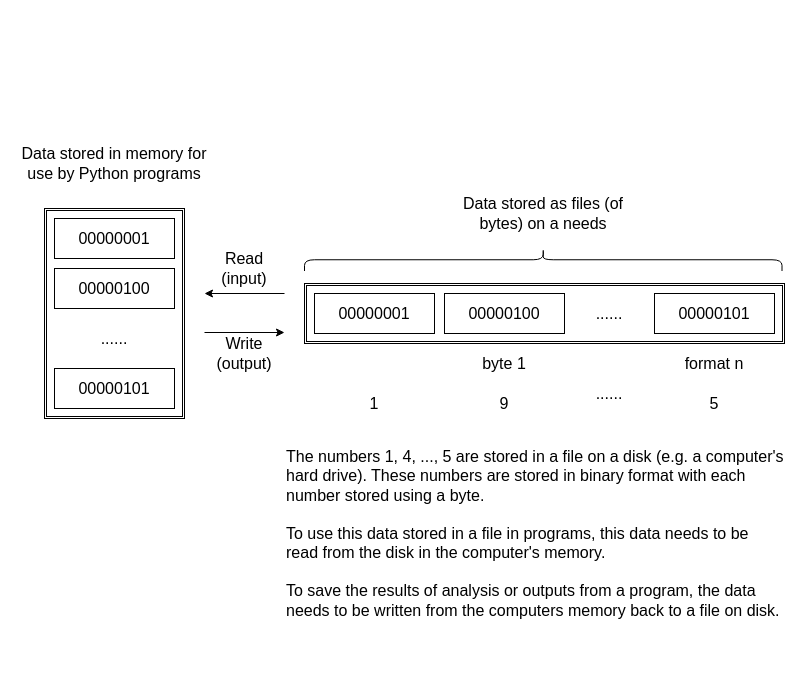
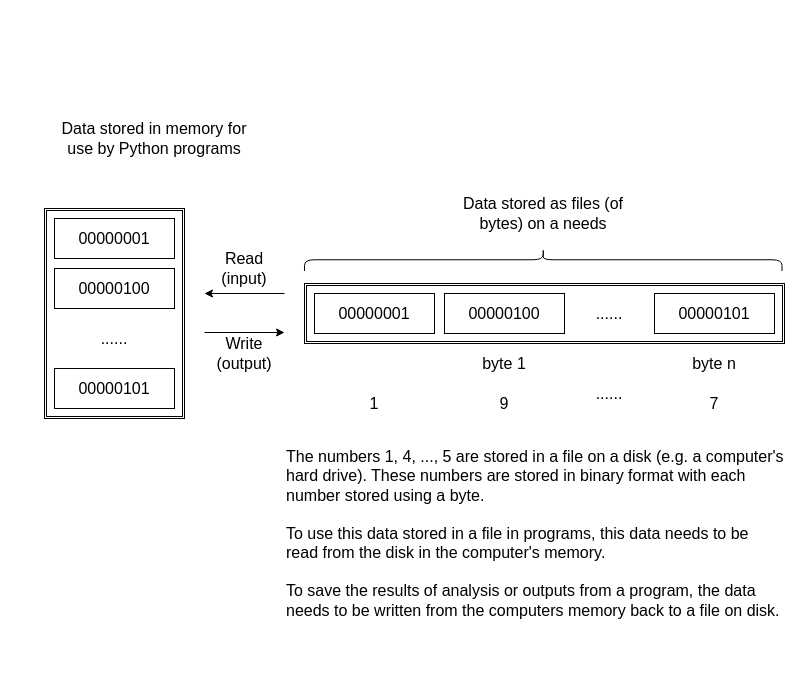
  <mxCell id="0" />
  <mxCell id="1" parent="0" />
  <mxCell id="2" value="" style="shape=ext;double=1;rounded=0;whiteSpace=wrap;html=1;fontSize=16;strokeColor=default;fillColor=none;" vertex="1" parent="1"><mxGeometry x="304" y="283" width="480" height="60" as="geometry" /></mxCell>
  <mxCell id="3" value="&lt;font style=&quot;font-size: 16px&quot;&gt;00000001&lt;/font&gt;" style="text;html=1;align=center;verticalAlign=middle;whiteSpace=wrap;rounded=0;strokeColor=default;" vertex="1" parent="1"><mxGeometry x="314" y="293" width="120" height="40" as="geometry" /></mxCell>
  <mxCell id="4" value="&lt;font style=&quot;font-size: 16px&quot;&gt;00000100&lt;/font&gt;" style="text;html=1;align=center;verticalAlign=middle;whiteSpace=wrap;rounded=0;strokeColor=default;" vertex="1" parent="1"><mxGeometry x="444" y="293" width="120" height="40" as="geometry" /></mxCell>
  <mxCell id="5" value="&lt;font style=&quot;font-size: 16px&quot;&gt;00000101&lt;/font&gt;" style="text;html=1;align=center;verticalAlign=middle;whiteSpace=wrap;rounded=0;strokeColor=default;" vertex="1" parent="1"><mxGeometry x="654" y="293" width="120" height="40" as="geometry" /></mxCell>
  <mxCell id="6" value="&lt;font style=&quot;font-size: 16px&quot;&gt;1&lt;/font&gt;" style="text;html=1;align=center;verticalAlign=middle;whiteSpace=wrap;rounded=0;strokeColor=none;" vertex="1" parent="1"><mxGeometry x="314" y="383" width="120" height="40" as="geometry" /></mxCell>
  <mxCell id="7" value="&lt;span style=&quot;font-size: 16px&quot;&gt;9&lt;/span&gt;" style="text;html=1;align=center;verticalAlign=middle;whiteSpace=wrap;rounded=0;strokeColor=none;" vertex="1" parent="1"><mxGeometry x="444" y="383" width="120" height="40" as="geometry" /></mxCell>
- <mxCell id="8" value="&lt;font style=&quot;font-size: 16px&quot;&gt;5&lt;/font&gt;" style="text;html=1;align=center;verticalAlign=middle;whiteSpace=wrap;rounded=0;strokeColor=none;" vertex="1" parent="1"><mxGeometry x="654" y="383" width="120" height="40" as="geometry" /></mxCell>
+ <mxCell id="8" value="&lt;font style=&quot;font-size: 16px&quot;&gt;7&lt;/font&gt;" style="text;html=1;align=center;verticalAlign=middle;whiteSpace=wrap;rounded=0;strokeColor=none;" vertex="1" parent="1"><mxGeometry x="654" y="383" width="120" height="40" as="geometry" /></mxCell>
  <mxCell id="9" value="&lt;font style=&quot;font-size: 16px&quot;&gt;......&lt;/font&gt;&lt;span style=&quot;color: rgba(0 , 0 , 0 , 0) ; font-family: monospace ; font-size: 0px&quot;&gt;%3CmxGraphModel%3E%3Croot%3E%3CmxCell%20id%3D%220%22%2F%3E%3CmxCell%20id%3D%221%22%20parent%3D%220%22%2F%3E%3CmxCell%20id%3D%222%22%20value%3D%22%26lt%3Bfont%20style%3D%26quot%3Bfont-size%3A%2016px%26quot%3B%26gt%3B00000001%26lt%3B%2Ffont%26gt%3B%22%20style%3D%22text%3Bhtml%3D1%3Balign%3Dcenter%3BverticalAlign%3Dmiddle%3BwhiteSpace%3Dwrap%3Brounded%3D0%3BstrokeColor%3Ddefault%3B%22%20vertex%3D%221%22%20parent%3D%221%22%3E%3CmxGeometry%20x%3D%22320%22%20y%3D%22280%22%20width%3D%22120%22%20height%3D%2240%22%20as%3D%22geometry%22%2F%3E%3C%2FmxCell%3E%3C%2Froot%3E%3C%2FmxGraphModel%3E&lt;/span&gt;" style="text;html=1;align=center;verticalAlign=middle;whiteSpace=wrap;rounded=0;strokeColor=none;" vertex="1" parent="1"><mxGeometry x="574" y="293" width="70" height="40" as="geometry" /></mxCell>
  <mxCell id="10" value="&lt;font style=&quot;font-size: 16px&quot;&gt;......&lt;/font&gt;&lt;span style=&quot;color: rgba(0 , 0 , 0 , 0) ; font-family: monospace ; font-size: 0px&quot;&gt;%3CmxGraphModel%3E%3Croot%3E%3CmxCell%20id%3D%220%22%2F%3E%3CmxCell%20id%3D%221%22%20parent%3D%220%22%2F%3E%3CmxCell%20id%3D%222%22%20value%3D%22%26lt%3Bfont%20style%3D%26quot%3Bfont-size%3A%2016px%26quot%3B%26gt%3B00000001%26lt%3B%2Ffont%26gt%3B%22%20style%3D%22text%3Bhtml%3D1%3Balign%3Dcenter%3BverticalAlign%3Dmiddle%3BwhiteSpace%3Dwrap%3Brounded%3D0%3BstrokeColor%3Ddefault%3B%22%20vertex%3D%221%22%20parent%3D%221%22%3E%3CmxGeometry%20x%3D%22320%22%20y%3D%22280%22%20width%3D%22120%22%20height%3D%2240%22%20as%3D%22geometry%22%2F%3E%3C%2FmxCell%3E%3C%2Froot%3E%3C%2FmxGraphModel%3E&lt;/span&gt;" style="text;html=1;align=center;verticalAlign=middle;whiteSpace=wrap;rounded=0;strokeColor=none;" vertex="1" parent="1"><mxGeometry x="574" y="373" width="70" height="40" as="geometry" /></mxCell>
  <mxCell id="11" value="&lt;span style=&quot;font-size: 16px&quot;&gt;byte 1&lt;/span&gt;" style="text;html=1;align=center;verticalAlign=middle;whiteSpace=wrap;rounded=0;strokeColor=none;" vertex="1" parent="1"><mxGeometry x="444" y="343" width="120" height="40" as="geometry" /></mxCell>
- <mxCell id="12" value="&lt;span style=&quot;font-size: 16px&quot;&gt;format n&lt;/span&gt;" style="text;html=1;align=center;verticalAlign=middle;whiteSpace=wrap;rounded=0;strokeColor=none;" vertex="1" parent="1"><mxGeometry x="654" y="343" width="120" height="40" as="geometry" /></mxCell>
+ <mxCell id="12" value="&lt;span style=&quot;font-size: 16px&quot;&gt;byte n&lt;/span&gt;" style="text;html=1;align=center;verticalAlign=middle;whiteSpace=wrap;rounded=0;strokeColor=none;" vertex="1" parent="1"><mxGeometry x="654" y="343" width="120" height="40" as="geometry" /></mxCell>
  <mxCell id="13" value="" style="shape=curlyBracket;whiteSpace=wrap;html=1;rounded=1;flipH=1;fontSize=16;strokeColor=default;rotation=-90;" vertex="1" parent="1"><mxGeometry x="531.5" y="20.5" width="22.5" height="477.5" as="geometry" /></mxCell>
  <mxCell id="14" value="&lt;span style=&quot;font-size: 16px&quot;&gt;Data stored as files (of bytes) on a needs&lt;/span&gt;" style="text;html=1;align=center;verticalAlign=middle;whiteSpace=wrap;rounded=0;strokeColor=none;" vertex="1" parent="1"><mxGeometry x="449" y="183" width="187.5" height="60" as="geometry" /></mxCell>
  <mxCell id="15" value="&lt;font style=&quot;font-size: 16px&quot;&gt;00000001&lt;/font&gt;" style="text;html=1;align=center;verticalAlign=middle;whiteSpace=wrap;rounded=0;strokeColor=default;" vertex="1" parent="1"><mxGeometry x="54" y="218" width="120" height="40" as="geometry" /></mxCell>
  <mxCell id="16" value="&lt;font style=&quot;font-size: 16px&quot;&gt;00000100&lt;/font&gt;" style="text;html=1;align=center;verticalAlign=middle;whiteSpace=wrap;rounded=0;strokeColor=default;" vertex="1" parent="1"><mxGeometry x="54" y="268" width="120" height="40" as="geometry" /></mxCell>
  <mxCell id="17" value="&lt;font style=&quot;font-size: 16px&quot;&gt;......&lt;/font&gt;&lt;span style=&quot;color: rgba(0 , 0 , 0 , 0) ; font-family: monospace ; font-size: 0px&quot;&gt;%3CmxGraphModel%3E%3Croot%3E%3CmxCell%20id%3D%220%22%2F%3E%3CmxCell%20id%3D%221%22%20parent%3D%220%22%2F%3E%3CmxCell%20id%3D%222%22%20value%3D%22%26lt%3Bfont%20style%3D%26quot%3Bfont-size%3A%2016px%26quot%3B%26gt%3B00000001%26lt%3B%2Ffont%26gt%3B%22%20style%3D%22text%3Bhtml%3D1%3Balign%3Dcenter%3BverticalAlign%3Dmiddle%3BwhiteSpace%3Dwrap%3Brounded%3D0%3BstrokeColor%3Ddefault%3B%22%20vertex%3D%221%22%20parent%3D%221%22%3E%3CmxGeometry%20x%3D%22320%22%20y%3D%22280%22%20width%3D%22120%22%20height%3D%2240%22%20as%3D%22geometry%22%2F%3E%3C%2FmxCell%3E%3C%2Froot%3E%3C%2FmxGraphModel%3E&lt;/span&gt;" style="text;html=1;align=center;verticalAlign=middle;whiteSpace=wrap;rounded=0;strokeColor=none;" vertex="1" parent="1"><mxGeometry x="79" y="318" width="70" height="40" as="geometry" /></mxCell>
  <mxCell id="18" value="&lt;font style=&quot;font-size: 16px&quot;&gt;00000101&lt;/font&gt;" style="text;html=1;align=center;verticalAlign=middle;whiteSpace=wrap;rounded=0;strokeColor=default;" vertex="1" parent="1"><mxGeometry x="54" y="368" width="120" height="40" as="geometry" /></mxCell>
  <mxCell id="19" value="" style="shape=ext;double=1;rounded=0;whiteSpace=wrap;html=1;fontSize=16;strokeColor=default;fillColor=none;" vertex="1" parent="1"><mxGeometry x="44" y="208" width="140" height="210" as="geometry" /></mxCell>
- <mxCell id="20" value="&lt;span style=&quot;font-size: 16px&quot;&gt;Data stored in memory for use by Python programs&lt;/span&gt;" style="text;html=1;align=center;verticalAlign=middle;whiteSpace=wrap;rounded=0;strokeColor=none;" vertex="1" parent="1"><mxGeometry x="20.25" y="133" width="187.5" height="60" as="geometry" /></mxCell>
+ <mxCell id="20" value="&lt;span style=&quot;font-size: 16px&quot;&gt;Data stored in memory for use by Python programs&lt;/span&gt;" style="text;html=1;align=center;verticalAlign=middle;whiteSpace=wrap;rounded=0;strokeColor=none;" vertex="1" parent="1"><mxGeometry x="60.25" y="108" width="187.5" height="60" as="geometry" /></mxCell>
  <mxCell id="21" value="" style="endArrow=classic;html=1;rounded=0;fontSize=16;" edge="1" parent="1"><mxGeometry width="50" height="50" relative="1" as="geometry"><mxPoint x="284" y="293" as="sourcePoint" /><mxPoint x="204" y="293" as="targetPoint" /></mxGeometry></mxCell>
  <mxCell id="22" value="" style="endArrow=none;html=1;rounded=0;fontSize=16;startArrow=classic;startFill=1;endFill=0;" edge="1" parent="1"><mxGeometry width="50" height="50" relative="1" as="geometry"><mxPoint x="284" y="332" as="sourcePoint" /><mxPoint x="204" y="332" as="targetPoint" /></mxGeometry></mxCell>
  <mxCell id="23" value="Read (input)&lt;span style=&quot;color: rgba(0 , 0 , 0 , 0) ; font-family: monospace ; font-size: 0px&quot;&gt;%3CmxGraphModel%3E%3Croot%3E%3CmxCell%20id%3D%220%22%2F%3E%3CmxCell%20id%3D%221%22%20parent%3D%220%22%2F%3E%3CmxCell%20id%3D%222%22%20value%3D%22%22%20style%3D%22endArrow%3Dclassic%3Bhtml%3D1%3Brounded%3D0%3BfontSize%3D16%3B%22%20edge%3D%221%22%20parent%3D%221%22%3E%3CmxGeometry%20width%3D%2250%22%20height%3D%2250%22%20relative%3D%221%22%20as%3D%22geometry%22%3E%3CmxPoint%20x%3D%22290%22%20y%3D%22280%22%20as%3D%22sourcePoint%22%2F%3E%3CmxPoint%20x%3D%22210%22%20y%3D%22280%22%20as%3D%22targetPoint%22%2F%3E%3C%2FmxGeometry%3E%3C%2FmxCell%3E%3C%2Froot%3E%3C%2FmxGraphModel%3E&lt;/span&gt;" style="text;html=1;strokeColor=none;fillColor=none;align=center;verticalAlign=middle;whiteSpace=wrap;rounded=0;fontSize=16;" vertex="1" parent="1"><mxGeometry x="214" y="253" width="60" height="30" as="geometry" /></mxCell>
  <mxCell id="24" value="Write (output)&lt;span style=&quot;color: rgba(0 , 0 , 0 , 0) ; font-family: monospace ; font-size: 0px&quot;&gt;%3CmxGraphModel%3E%3Croot%3E%3CmxCell%20id%3D%220%22%2F%3E%3CmxCell%20id%3D%221%22%20parent%3D%220%22%2F%3E%3CmxCell%20id%3D%222%22%20value%3D%22%22%20style%3D%22endArrow%3Dclassic%3Bhtml%3D1%3Brounded%3D0%3BfontSize%3D16%3B%22%20edge%3D%221%22%20parent%3D%221%22%3E%3CmxGeometry%20width%3D%2250%22%20height%3D%2250%22%20relative%3D%221%22%20as%3D%22geometry%22%3E%3CmxPoint%20x%3D%22290%22%20y%3D%22280%22%20as%3D%22sourcePoint%22%2F%3E%3CmxPoint%20x%3D%22210%22%20y%3D%22280%22%20as%3D%22targetPoint%22%2F%3E%3C%2FmxGeometry%3E%3C%2FmxCell%3E%3C%2Froot%3E%3C%2FmxGraphModel%3E&lt;/span&gt;" style="text;html=1;strokeColor=none;fillColor=none;align=center;verticalAlign=middle;whiteSpace=wrap;rounded=0;fontSize=16;" vertex="1" parent="1"><mxGeometry x="214" y="338" width="60" height="30" as="geometry" /></mxCell>
  <mxCell id="25" value="&lt;font style=&quot;font-size: 16px&quot;&gt;The numbers 1, 4, ..., 5 are stored in a file on a disk (e.g. a computer's hard drive). These numbers are stored in binary format with each number stored using a byte. &lt;br&gt;&lt;br&gt;To use this data stored in a file in programs, this data needs to be read from the disk in the computer's memory. &lt;br&gt;&lt;br&gt;To save the results of analysis or outputs from a program, the data needs to be written from the computers memory back to a file on disk.&lt;/font&gt;" style="text;html=1;align=left;verticalAlign=middle;whiteSpace=wrap;rounded=0;strokeColor=none;" vertex="1" parent="1"><mxGeometry x="284" y="413" width="500" height="240" as="geometry" /></mxCell>
